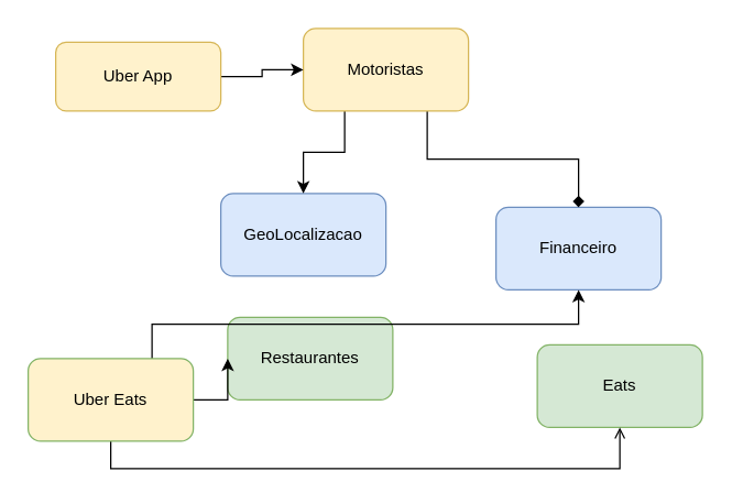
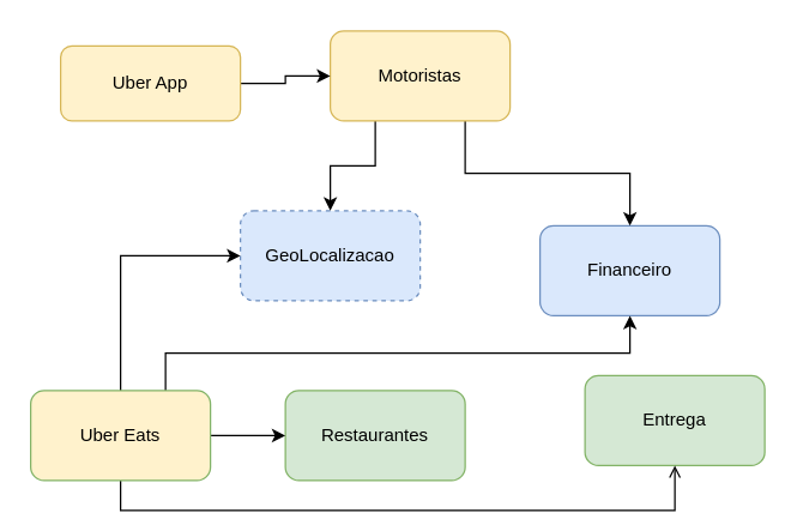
  <mxCell id="0" />
  <mxCell id="1" parent="0" />
- <mxCell id="2" value="GeoLocalizacao" style="rounded=1;whiteSpace=wrap;html=1;fillColor=#dae8fc;strokeColor=#6c8ebf;" vertex="1" parent="1"><mxGeometry x="160" y="140" width="120" height="60" as="geometry" /></mxCell>
+ <mxCell id="2" value="GeoLocalizacao" style="rounded=1;whiteSpace=wrap;html=1;fillColor=#dae8fc;strokeColor=#6c8ebf;dashed=1;" vertex="1" parent="1"><mxGeometry x="160" y="140" width="120" height="60" as="geometry" /></mxCell>
  <mxCell id="3" value="Financeiro" style="rounded=1;whiteSpace=wrap;html=1;fillColor=#dae8fc;strokeColor=#6c8ebf;" vertex="1" parent="1"><mxGeometry x="360" y="150" width="120" height="60" as="geometry" /></mxCell>
  <mxCell id="4" style="edgeStyle=orthogonalEdgeStyle;rounded=0;orthogonalLoop=1;jettySize=auto;html=1;exitX=0.25;exitY=1;exitDx=0;exitDy=0;" edge="1" parent="1" source="6" target="2"><mxGeometry relative="1" as="geometry" /></mxCell>
- <mxCell id="5" style="edgeStyle=orthogonalEdgeStyle;rounded=0;orthogonalLoop=1;jettySize=auto;html=1;exitX=0.75;exitY=1;exitDx=0;exitDy=0;endArrow=diamond;" edge="1" parent="1" source="6" target="3"><mxGeometry relative="1" as="geometry" /></mxCell>
+ <mxCell id="5" style="edgeStyle=orthogonalEdgeStyle;rounded=0;orthogonalLoop=1;jettySize=auto;html=1;exitX=0.75;exitY=1;exitDx=0;exitDy=0;" edge="1" parent="1" source="6" target="3"><mxGeometry relative="1" as="geometry" /></mxCell>
  <mxCell id="6" value="Motoristas" style="rounded=1;whiteSpace=wrap;html=1;fillColor=#fff2cc;strokeColor=#d6b656;" vertex="1" parent="1"><mxGeometry x="220" y="20" width="120" height="60" as="geometry" /></mxCell>
  <mxCell id="7" style="edgeStyle=orthogonalEdgeStyle;rounded=0;orthogonalLoop=1;jettySize=auto;html=1;exitX=1;exitY=0.5;exitDx=0;exitDy=0;" edge="1" parent="1" source="8" target="6"><mxGeometry relative="1" as="geometry" /></mxCell>
  <mxCell id="8" value="Uber App" style="rounded=1;whiteSpace=wrap;html=1;fillColor=#fff2cc;strokeColor=#d6b656;" vertex="1" parent="1"><mxGeometry x="40" y="30" width="120" height="50" as="geometry" /></mxCell>
- <mxCell id="9" value="Restaurantes" style="rounded=1;whiteSpace=wrap;html=1;fillColor=#d5e8d4;strokeColor=#82b366;" vertex="1" parent="1"><mxGeometry x="165" y="230" width="120" height="60" as="geometry" /></mxCell>
- <mxCell id="10" value="Eats" style="rounded=1;whiteSpace=wrap;html=1;fillColor=#d5e8d4;strokeColor=#82b366;" vertex="1" parent="1"><mxGeometry x="390" y="250" width="120" height="60" as="geometry" /></mxCell>
+ <mxCell id="9" value="Restaurantes" style="rounded=1;whiteSpace=wrap;html=1;fillColor=#d5e8d4;strokeColor=#82b366;" vertex="1" parent="1"><mxGeometry x="190" y="260" width="120" height="60" as="geometry" /></mxCell>
+ <mxCell id="10" value="Entrega" style="rounded=1;whiteSpace=wrap;html=1;fillColor=#d5e8d4;strokeColor=#82b366;" vertex="1" parent="1"><mxGeometry x="390" y="250" width="120" height="60" as="geometry" /></mxCell>
+ <mxCell id="11" style="edgeStyle=orthogonalEdgeStyle;rounded=0;orthogonalLoop=1;jettySize=auto;html=1;exitX=0.5;exitY=0;exitDx=0;exitDy=0;entryX=0;entryY=0.5;entryDx=0;entryDy=0;" edge="1" parent="1" source="15" target="2"><mxGeometry relative="1" as="geometry" /></mxCell>
  <mxCell id="12" style="edgeStyle=orthogonalEdgeStyle;rounded=0;orthogonalLoop=1;jettySize=auto;html=1;exitX=1;exitY=0.5;exitDx=0;exitDy=0;entryX=0;entryY=0.5;entryDx=0;entryDy=0;" edge="1" parent="1" source="15" target="9"><mxGeometry relative="1" as="geometry" /></mxCell>
  <mxCell id="13" style="edgeStyle=orthogonalEdgeStyle;rounded=0;orthogonalLoop=1;jettySize=auto;html=1;exitX=0.5;exitY=1;exitDx=0;exitDy=0;entryX=0.5;entryY=1;entryDx=0;entryDy=0;endArrow=open;" edge="1" parent="1" source="15" target="10"><mxGeometry relative="1" as="geometry" /></mxCell>
  <mxCell id="14" style="edgeStyle=orthogonalEdgeStyle;rounded=0;orthogonalLoop=1;jettySize=auto;html=1;exitX=0.75;exitY=0;exitDx=0;exitDy=0;entryX=0.5;entryY=1;entryDx=0;entryDy=0;" edge="1" parent="1" source="15" target="3"><mxGeometry relative="1" as="geometry" /></mxCell>
  <mxCell id="15" value="Uber Eats" style="rounded=1;whiteSpace=wrap;html=1;fillColor=#fff2cc;strokeColor=#82b366;" vertex="1" parent="1"><mxGeometry x="20" y="260" width="120" height="60" as="geometry" /></mxCell>
